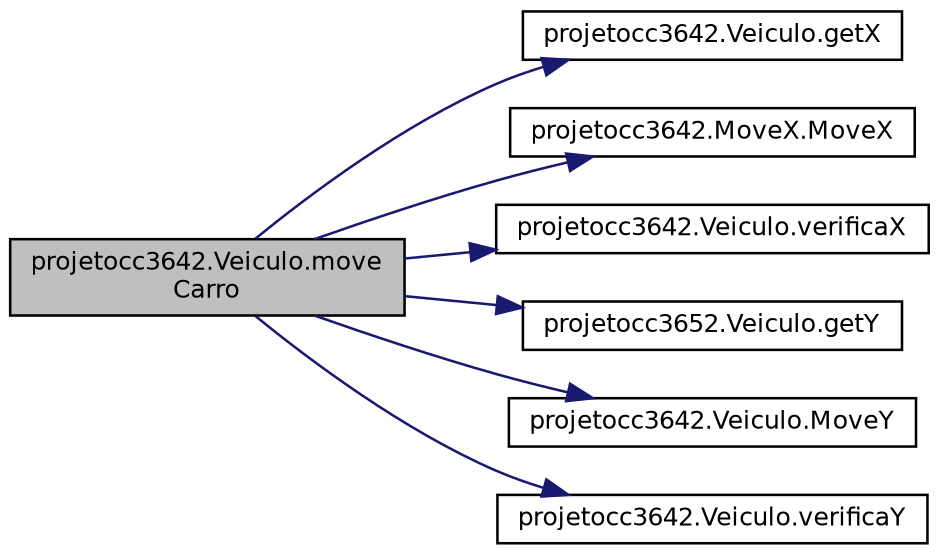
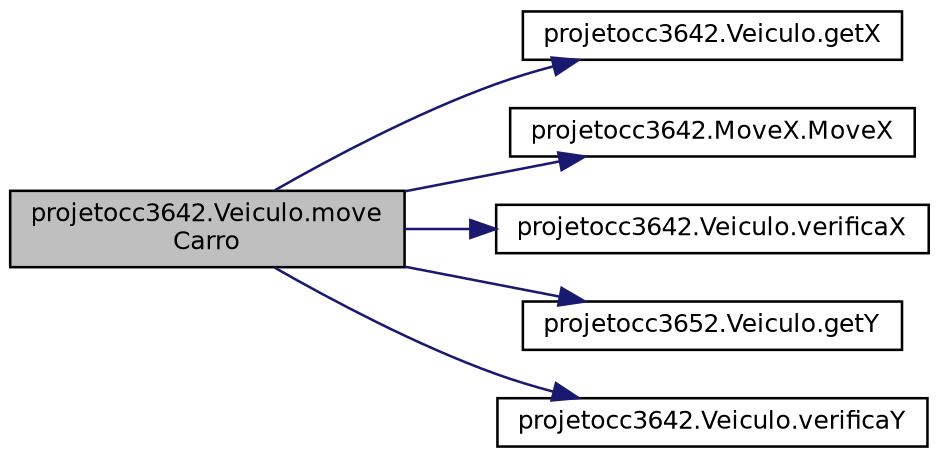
  digraph {
    rankdir=LR
    node [color=black fillcolor=white fontname=Helvetica fontsize=10 shape=record style=filled]
    edge [color=midnightblue fontname=Helvetica fontsize=10 labelfontname=Helvetica labelfontsize=10 style=solid]
    n1 [fillcolor=grey75 fontcolor=black height=0.2 label="projetocc3642.Veiculo.move\lCarro" width=0.4]
    n2 [height=0.2 label="projetocc3642.Veiculo.getX" width=0.4]
    n3 [height=0.2 label="projetocc3642.MoveX.MoveX" width=0.4]
    n4 [height=0.2 label="projetocc3642.Veiculo.verificaX" width=0.4]
    n5 [height=0.2 label="projetocc3652.Veiculo.getY" width=0.4]
-   n6 [height=0.2 label="projetocc3642.Veiculo.MoveY" width=0.4]
    n7 [height=0.2 label="projetocc3642.Veiculo.verificaY" width=0.4]
    n1 -> n2
    n1 -> n3
    n1 -> n4
    n1 -> n5
-   n1 -> n6
    n1 -> n7
  }
